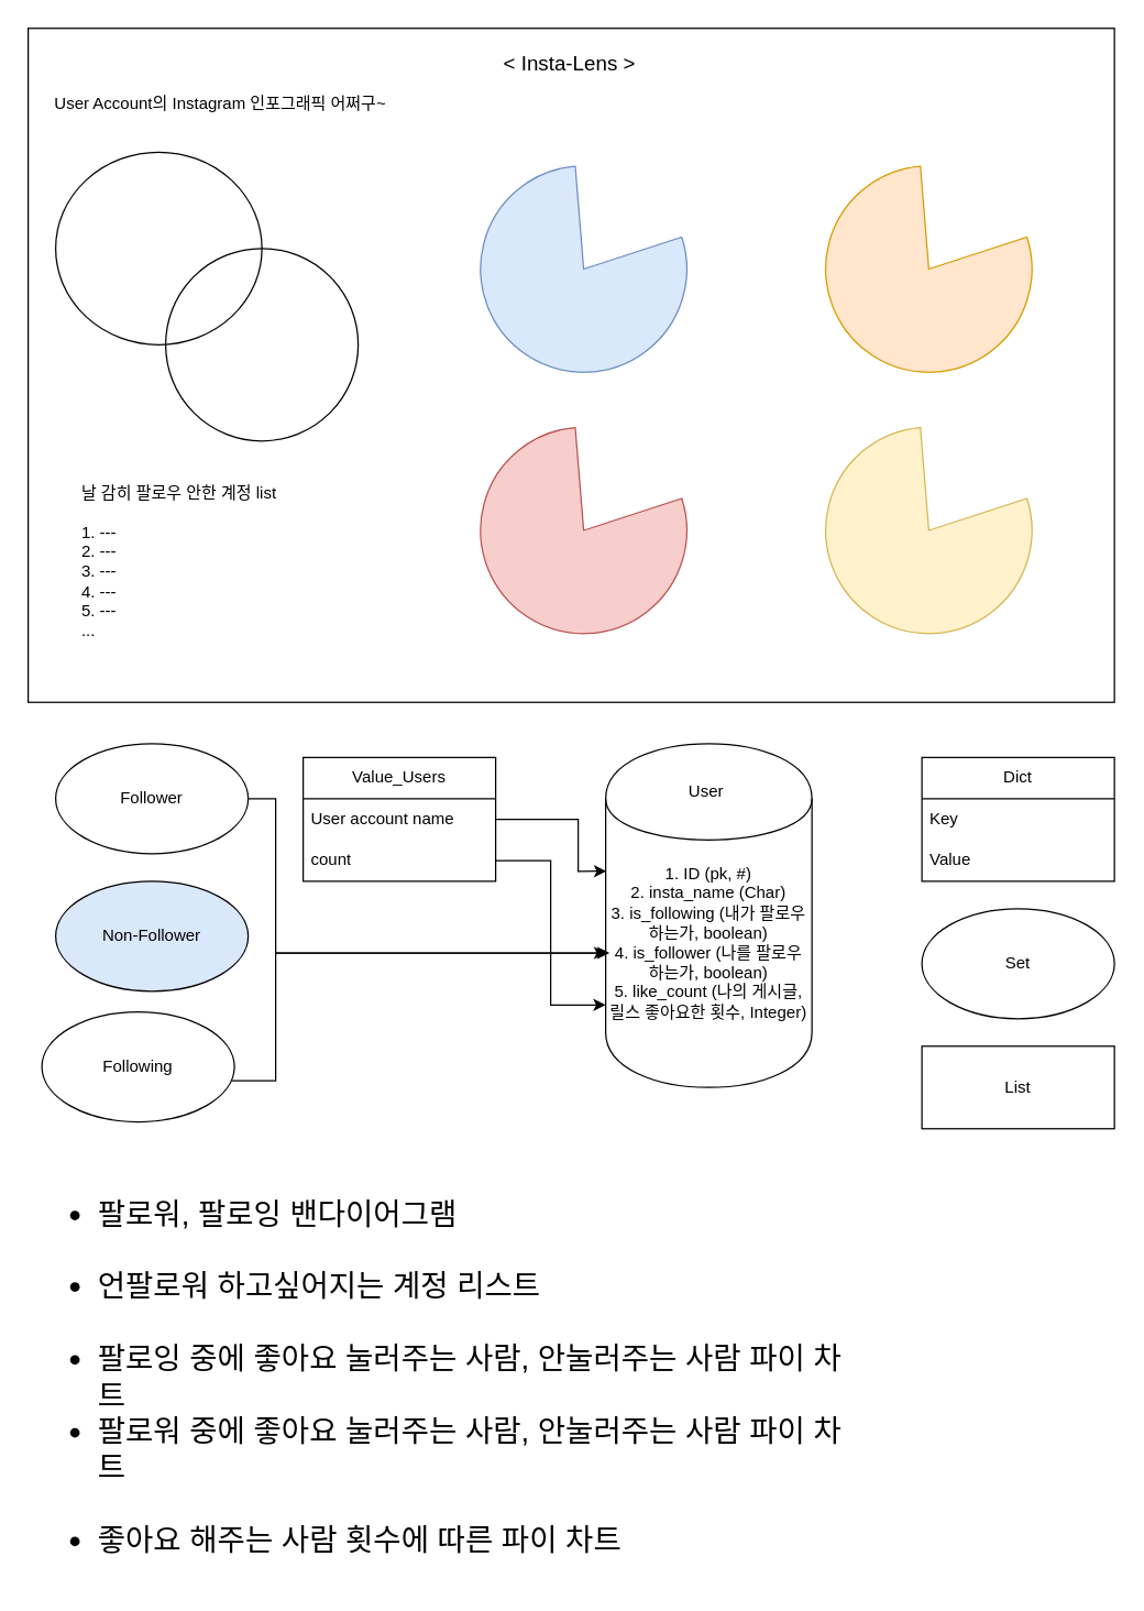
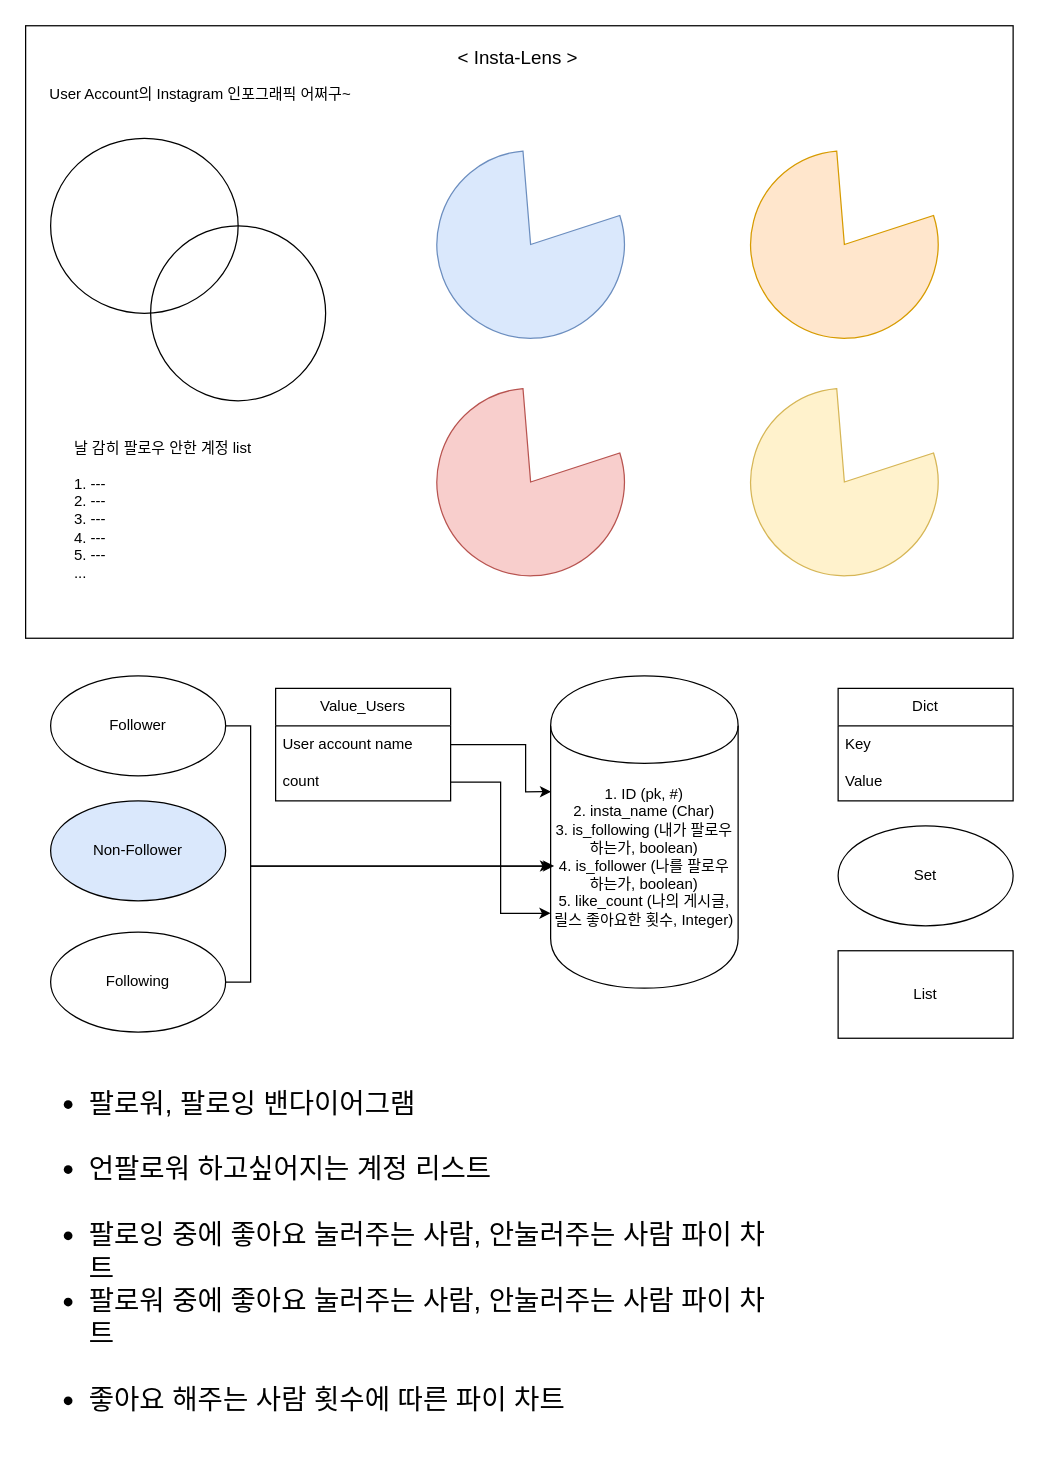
  <mxCell id="0" />
  <mxCell id="1" parent="0" />
  <mxCell id="2" value="" style="rounded=0;whiteSpace=wrap;html=1;" parent="1" vertex="1"><mxGeometry x="20" y="20" width="790" height="490" as="geometry" /></mxCell>
  <mxCell id="3" value="&lt;font style=&quot;font-size: 15px;&quot;&gt;&amp;lt; Insta-Lens &amp;gt;&lt;/font&gt;" style="text;html=1;align=center;verticalAlign=middle;whiteSpace=wrap;rounded=0;" parent="1" vertex="1"><mxGeometry x="349" y="30" width="130" height="30" as="geometry" /></mxCell>
  <mxCell id="4" value="User Account의 Instagram 인포그래픽 어쩌구~" style="text;html=1;align=center;verticalAlign=middle;whiteSpace=wrap;rounded=0;" parent="1" vertex="1"><mxGeometry x="30" y="60" width="260" height="30" as="geometry" /></mxCell>
  <mxCell id="5" value="Value_Users" style="swimlane;fontStyle=0;childLayout=stackLayout;horizontal=1;startSize=30;horizontalStack=0;resizeParent=1;resizeParentMax=0;resizeLast=0;collapsible=1;marginBottom=0;whiteSpace=wrap;html=1;" parent="1" vertex="1"><mxGeometry x="220" y="550" width="140" height="90" as="geometry" /></mxCell>
  <mxCell id="6" value="User account name" style="text;strokeColor=none;fillColor=none;align=left;verticalAlign=middle;spacingLeft=4;spacingRight=4;overflow=hidden;points=[[0,0.5],[1,0.5]];portConstraint=eastwest;rotatable=0;whiteSpace=wrap;html=1;" parent="5" vertex="1"><mxGeometry y="30" width="140" height="30" as="geometry" /></mxCell>
  <mxCell id="7" value="count" style="text;strokeColor=none;fillColor=none;align=left;verticalAlign=middle;spacingLeft=4;spacingRight=4;overflow=hidden;points=[[0,0.5],[1,0.5]];portConstraint=eastwest;rotatable=0;whiteSpace=wrap;html=1;" parent="5" vertex="1"><mxGeometry y="60" width="140" height="30" as="geometry" /></mxCell>
  <mxCell id="8" value="Dict" style="swimlane;fontStyle=0;childLayout=stackLayout;horizontal=1;startSize=30;horizontalStack=0;resizeParent=1;resizeParentMax=0;resizeLast=0;collapsible=1;marginBottom=0;whiteSpace=wrap;html=1;" parent="1" vertex="1"><mxGeometry x="670" y="550" width="140" height="90" as="geometry" /></mxCell>
  <mxCell id="9" value="Key" style="text;strokeColor=none;fillColor=none;align=left;verticalAlign=middle;spacingLeft=4;spacingRight=4;overflow=hidden;points=[[0,0.5],[1,0.5]];portConstraint=eastwest;rotatable=0;whiteSpace=wrap;html=1;" parent="8" vertex="1"><mxGeometry y="30" width="140" height="30" as="geometry" /></mxCell>
  <mxCell id="10" value="Value" style="text;strokeColor=none;fillColor=none;align=left;verticalAlign=middle;spacingLeft=4;spacingRight=4;overflow=hidden;points=[[0,0.5],[1,0.5]];portConstraint=eastwest;rotatable=0;whiteSpace=wrap;html=1;" parent="8" vertex="1"><mxGeometry y="60" width="140" height="30" as="geometry" /></mxCell>
  <mxCell id="11" value="Set" style="ellipse;whiteSpace=wrap;html=1;" parent="1" vertex="1"><mxGeometry x="670" y="660" width="140" height="80" as="geometry" /></mxCell>
- <mxCell id="12" value="List" style="rounded=0;whiteSpace=wrap;html=1;" parent="1" vertex="1"><mxGeometry x="670" y="760" width="140" height="60" as="geometry" /></mxCell>
+ <mxCell id="12" value="List" style="rounded=0;whiteSpace=wrap;html=1;" parent="1" vertex="1"><mxGeometry x="670" y="760" width="140" height="70" as="geometry" /></mxCell>
  <mxCell id="13" value="Follower" style="ellipse;whiteSpace=wrap;html=1;" parent="1" vertex="1"><mxGeometry x="40" y="540" width="140" height="80" as="geometry" /></mxCell>
  <mxCell id="14" value="Non-Follower" style="ellipse;whiteSpace=wrap;html=1;fillColor=#dae8fc;" parent="1" vertex="1"><mxGeometry x="40" y="640" width="140" height="80" as="geometry" /></mxCell>
- <mxCell id="15" value="Following" style="ellipse;whiteSpace=wrap;html=1;" parent="1" vertex="1"><mxGeometry x="30" y="735" width="140" height="80" as="geometry" /></mxCell>
+ <mxCell id="15" value="Following" style="ellipse;whiteSpace=wrap;html=1;" parent="1" vertex="1"><mxGeometry x="40" y="745" width="140" height="80" as="geometry" /></mxCell>
  <mxCell id="16" value="1. ID (pk, #)&lt;div&gt;2. insta_name (Char)&lt;/div&gt;&lt;div&gt;3. is_following (내가 팔로우 하는가, boolean)&lt;/div&gt;&lt;div&gt;4. is_follower (나를 팔로우 하는가, boolean)&lt;/div&gt;&lt;div&gt;5. like_count (나의 게시글, 릴스 좋아요한 횟수, Integer)&lt;/div&gt;" style="shape=cylinder;whiteSpace=wrap;html=1;boundedLbl=1;backgroundOutline=1;" parent="1" vertex="1"><mxGeometry x="440" y="540" width="150" height="250" as="geometry" /></mxCell>
- <mxCell id="17" value="User&amp;nbsp;" style="text;html=1;align=center;verticalAlign=middle;whiteSpace=wrap;rounded=0;" parent="1" vertex="1"><mxGeometry x="485" y="560" width="60" height="30" as="geometry" /></mxCell>
  <mxCell id="18" style="edgeStyle=orthogonalEdgeStyle;rounded=0;orthogonalLoop=1;jettySize=auto;html=1;entryX=0.003;entryY=0.371;entryDx=0;entryDy=0;entryPerimeter=0;" parent="1" source="6" target="16" edge="1"><mxGeometry relative="1" as="geometry"><Array as="points"><mxPoint x="420" y="595" /><mxPoint x="420" y="633" /></Array></mxGeometry></mxCell>
  <mxCell id="19" style="edgeStyle=orthogonalEdgeStyle;rounded=0;orthogonalLoop=1;jettySize=auto;html=1;entryX=0.019;entryY=0.609;entryDx=0;entryDy=0;entryPerimeter=0;" parent="1" source="13" target="16" edge="1"><mxGeometry relative="1" as="geometry"><Array as="points"><mxPoint x="200" y="580" /><mxPoint x="200" y="692" /></Array></mxGeometry></mxCell>
  <mxCell id="20" style="edgeStyle=orthogonalEdgeStyle;rounded=0;orthogonalLoop=1;jettySize=auto;html=1;entryX=0.003;entryY=0.609;entryDx=0;entryDy=0;entryPerimeter=0;" parent="1" source="15" target="16" edge="1"><mxGeometry relative="1" as="geometry"><Array as="points"><mxPoint x="200" y="785" /><mxPoint x="200" y="692" /></Array></mxGeometry></mxCell>
  <mxCell id="21" style="edgeStyle=orthogonalEdgeStyle;rounded=0;orthogonalLoop=1;jettySize=auto;html=1;" parent="1" source="7" edge="1"><mxGeometry relative="1" as="geometry"><mxPoint x="440" y="730" as="targetPoint" /><Array as="points"><mxPoint x="400" y="625" /><mxPoint x="400" y="730" /></Array></mxGeometry></mxCell>
  <mxCell id="22" value="&lt;ul style=&quot;font-size: 22px;&quot;&gt;&lt;div style=&quot;text-align: left;&quot;&gt;&lt;br&gt;&lt;/div&gt;&lt;li style=&quot;text-align: left;&quot;&gt;팔로워, 팔로잉 밴다이어그램&lt;/li&gt;&lt;div style=&quot;text-align: left;&quot;&gt;&lt;br&gt;&lt;/div&gt;&lt;li style=&quot;text-align: left;&quot;&gt;언팔로워 하고싶어지는 계정 리스트&lt;/li&gt;&lt;div style=&quot;text-align: left;&quot;&gt;&lt;br&gt;&lt;/div&gt;&lt;li style=&quot;text-align: left;&quot;&gt;팔로잉 중에 좋아요 눌러주는 사람, 안눌러주는 사람 파이 차트&lt;/li&gt;&lt;li style=&quot;text-align: left;&quot;&gt;팔로워 중에 좋아요 눌러주는 사람, 안눌러주는 사람 파이 차트&lt;/li&gt;&lt;div style=&quot;text-align: left;&quot;&gt;&lt;br&gt;&lt;/div&gt;&lt;li style=&quot;text-align: left;&quot;&gt;좋아요 해주는 사람 횟수에 따른 파이 차트&lt;/li&gt;&lt;/ul&gt;&lt;div&gt;&lt;br&gt;&lt;/div&gt;" style="text;html=1;align=center;verticalAlign=middle;whiteSpace=wrap;rounded=0;" parent="1" vertex="1"><mxGeometry x="30" y="850" width="590" height="290" as="geometry" /></mxCell>
  <mxCell id="23" value="" style="ellipse;whiteSpace=wrap;html=1;fillColor=none;" parent="1" vertex="1"><mxGeometry x="40" y="110" width="150" height="140" as="geometry" /></mxCell>
  <mxCell id="24" value="" style="ellipse;whiteSpace=wrap;html=1;fillColor=none;" parent="1" vertex="1"><mxGeometry x="120" y="180" width="140" height="140" as="geometry" /></mxCell>
  <mxCell id="25" value="날 감히 팔로우 안한 계정 list&lt;div&gt;&lt;br&gt;&lt;/div&gt;&lt;div style=&quot;text-align: left;&quot;&gt;1. ---&lt;/div&gt;&lt;div style=&quot;text-align: left;&quot;&gt;2. ---&lt;/div&gt;&lt;div style=&quot;text-align: left;&quot;&gt;3. ---&lt;/div&gt;&lt;div style=&quot;text-align: left;&quot;&gt;4. ---&lt;/div&gt;&lt;div style=&quot;text-align: left;&quot;&gt;5. ---&lt;/div&gt;&lt;div&gt;&lt;div style=&quot;text-align: left;&quot;&gt;&lt;span style=&quot;background-color: initial;&quot;&gt;...&lt;/span&gt;&lt;/div&gt;&lt;div style=&quot;text-align: left;&quot;&gt;&lt;br&gt;&lt;/div&gt;&lt;/div&gt;" style="text;html=1;align=center;verticalAlign=middle;whiteSpace=wrap;rounded=0;" parent="1" vertex="1"><mxGeometry x="40" y="330" width="180" height="170" as="geometry" /></mxCell>
  <mxCell id="26" value="" style="verticalLabelPosition=bottom;verticalAlign=top;html=1;shape=mxgraph.basic.pie;fillColor=#dae8fc;strokeColor=#6c8ebf;startAngle=0.2;endAngle=0.987;" parent="1" vertex="1"><mxGeometry x="349" y="120" width="150" height="150" as="geometry" /></mxCell>
  <mxCell id="27" value="" style="verticalLabelPosition=bottom;verticalAlign=top;html=1;shape=mxgraph.basic.pie;fillColor=#f8cecc;strokeColor=#b85450;startAngle=0.2;endAngle=0.987;" parent="1" vertex="1"><mxGeometry x="349" y="310" width="150" height="150" as="geometry" /></mxCell>
  <mxCell id="28" value="" style="verticalLabelPosition=bottom;verticalAlign=top;html=1;shape=mxgraph.basic.pie;fillColor=#ffe6cc;strokeColor=#d79b00;startAngle=0.2;endAngle=0.987;" parent="1" vertex="1"><mxGeometry x="600" y="120" width="150" height="150" as="geometry" /></mxCell>
  <mxCell id="29" value="" style="verticalLabelPosition=bottom;verticalAlign=top;html=1;shape=mxgraph.basic.pie;fillColor=#fff2cc;strokeColor=#d6b656;startAngle=0.2;endAngle=0.987;" parent="1" vertex="1"><mxGeometry x="600" y="310" width="150" height="150" as="geometry" /></mxCell>
